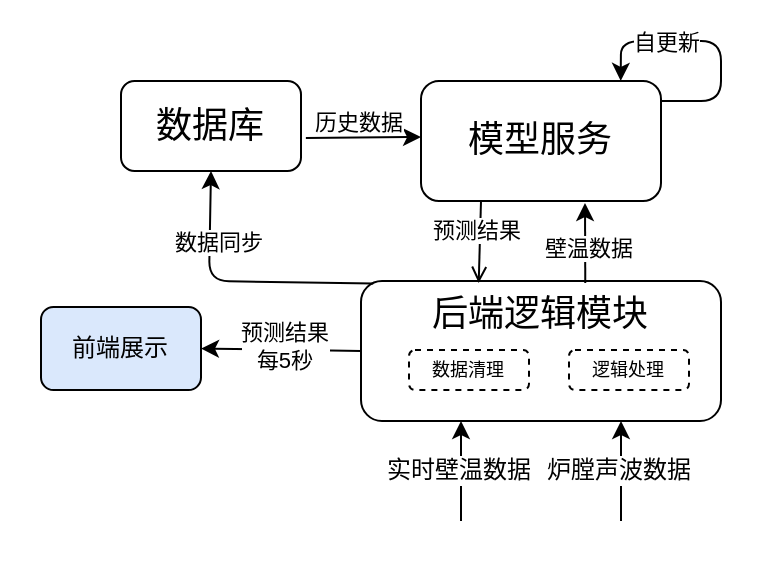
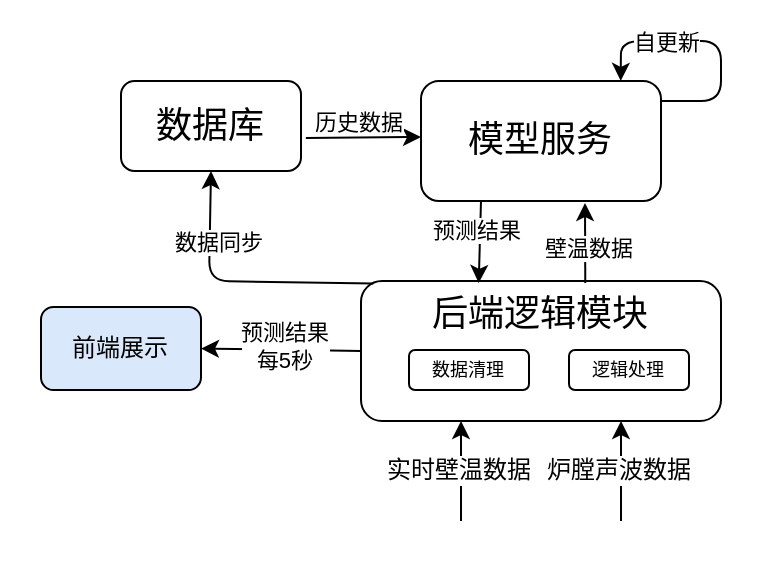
  <mxCell id="0" />
  <mxCell id="1" parent="0" />
  <mxCell id="2" value="&lt;font style=&quot;font-size: 18px;&quot;&gt;后端逻辑模块&lt;/font&gt;" style="rounded=1;whiteSpace=wrap;html=1;horizontal=1;verticalAlign=top;" parent="1" vertex="1"><mxGeometry x="180" y="140" width="180" height="70" as="geometry" /></mxCell>
  <mxCell id="3" value="" style="endArrow=classic;html=1;entryX=0.5;entryY=1;entryDx=0;entryDy=0;" parent="1" edge="1"><mxGeometry width="50" height="50" relative="1" as="geometry"><mxPoint x="230" y="260" as="sourcePoint" /><mxPoint x="230" y="210" as="targetPoint" /></mxGeometry></mxCell>
  <mxCell id="4" value="&lt;font style=&quot;font-size: 12px;&quot;&gt;实时壁温数据&lt;/font&gt;" style="edgeLabel;html=1;align=center;verticalAlign=middle;resizable=0;points=[];" parent="3" vertex="1" connectable="0"><mxGeometry x="-0.2" y="2" relative="1" as="geometry"><mxPoint y="-6" as="offset" /></mxGeometry></mxCell>
  <mxCell id="5" value="&lt;font style=&quot;font-size: 18px;&quot;&gt;数据库&lt;/font&gt;" style="rounded=1;whiteSpace=wrap;html=1;" parent="1" vertex="1"><mxGeometry x="60" y="40" width="90" height="45" as="geometry" /></mxCell>
  <mxCell id="6" value="&lt;font style=&quot;font-size: 18px;&quot;&gt;模型服务&lt;/font&gt;" style="rounded=1;whiteSpace=wrap;html=1;" parent="1" vertex="1"><mxGeometry x="210" y="40" width="120" height="60" as="geometry" /></mxCell>
  <mxCell id="7" value="" style="endArrow=classic;html=1;exitX=0.034;exitY=0.018;exitDx=0;exitDy=0;entryX=0.5;entryY=1;entryDx=0;entryDy=0;exitPerimeter=0;" parent="1" source="2" target="5" edge="1"><mxGeometry width="50" height="50" relative="1" as="geometry"><mxPoint x="360" y="177.5" as="sourcePoint" /><mxPoint x="420" y="177" as="targetPoint" /><Array as="points"><mxPoint x="104" y="140" /></Array></mxGeometry></mxCell>
  <mxCell id="8" value="&lt;font style=&quot;font-size: 11px;&quot;&gt;数据同步&lt;/font&gt;" style="edgeLabel;html=1;align=center;verticalAlign=middle;resizable=0;points=[];" parent="7" vertex="1" connectable="0"><mxGeometry x="0.004" relative="1" as="geometry"><mxPoint x="-9" y="-20" as="offset" /></mxGeometry></mxCell>
  <mxCell id="9" value="" style="endArrow=classic;html=1;exitX=0.623;exitY=0.014;exitDx=0;exitDy=0;exitPerimeter=0;" parent="1" source="2" edge="1"><mxGeometry width="50" height="50" relative="1" as="geometry"><mxPoint x="290" y="140" as="sourcePoint" /><mxPoint x="292" y="101" as="targetPoint" /></mxGeometry></mxCell>
  <mxCell id="10" value="壁温数据" style="edgeLabel;html=1;align=center;verticalAlign=middle;resizable=0;points=[];" parent="9" vertex="1" connectable="0"><mxGeometry x="0.044" y="-1" relative="1" as="geometry"><mxPoint y="4" as="offset" /></mxGeometry></mxCell>
- <mxCell id="11" value="" style="endArrow=open;html=1;exitX=0.25;exitY=1;exitDx=0;exitDy=0;entryX=0.327;entryY=0.014;entryDx=0;entryDy=0;entryPerimeter=0;" parent="1" source="6" target="2" edge="1"><mxGeometry width="50" height="50" relative="1" as="geometry"><mxPoint x="360" y="180" as="sourcePoint" /><mxPoint x="240" y="140" as="targetPoint" /></mxGeometry></mxCell>
+ <mxCell id="11" value="" style="endArrow=classic;html=1;exitX=0.25;exitY=1;exitDx=0;exitDy=0;entryX=0.327;entryY=0.014;entryDx=0;entryDy=0;entryPerimeter=0;" parent="1" source="6" target="2" edge="1"><mxGeometry width="50" height="50" relative="1" as="geometry"><mxPoint x="360" y="180" as="sourcePoint" /><mxPoint x="240" y="140" as="targetPoint" /></mxGeometry></mxCell>
  <mxCell id="12" value="预测结果" style="edgeLabel;html=1;align=center;verticalAlign=middle;resizable=0;points=[];" parent="11" vertex="1" connectable="0"><mxGeometry x="-0.261" y="-2" relative="1" as="geometry"><mxPoint as="offset" /></mxGeometry></mxCell>
  <mxCell id="13" value="" style="endArrow=classic;html=1;exitX=1.027;exitY=0.632;exitDx=0;exitDy=0;exitPerimeter=0;" parent="1" source="5" edge="1"><mxGeometry width="50" height="50" relative="1" as="geometry"><mxPoint x="460" y="150" as="sourcePoint" /><mxPoint x="210" y="68" as="targetPoint" /><Array as="points" /></mxGeometry></mxCell>
  <mxCell id="14" value="历史数据" style="edgeLabel;html=1;align=center;verticalAlign=middle;resizable=0;points=[];" parent="13" vertex="1" connectable="0"><mxGeometry x="0.369" y="2" relative="1" as="geometry"><mxPoint x="-13" y="-6" as="offset" /></mxGeometry></mxCell>
  <mxCell id="15" value="" style="endArrow=classic;html=1;entryX=0.832;entryY=-0.001;entryDx=0;entryDy=0;entryPerimeter=0;" parent="1" target="6" edge="1"><mxGeometry width="50" height="50" relative="1" as="geometry"><mxPoint x="330" y="50" as="sourcePoint" /><mxPoint x="260" y="20" as="targetPoint" /><Array as="points"><mxPoint x="360" y="50" /><mxPoint x="360" y="20" /><mxPoint x="310" y="20" /></Array></mxGeometry></mxCell>
  <mxCell id="16" value="自更新" style="edgeLabel;html=1;align=center;verticalAlign=middle;resizable=0;points=[];" parent="15" vertex="1" connectable="0"><mxGeometry x="0.358" relative="1" as="geometry"><mxPoint as="offset" /></mxGeometry></mxCell>
  <mxCell id="17" value="前端展示" style="rounded=1;whiteSpace=wrap;html=1;fillColor=#dae8fc;" parent="1" vertex="1"><mxGeometry x="20" y="153" width="80" height="41.5" as="geometry" /></mxCell>
  <mxCell id="18" value="" style="endArrow=classic;html=1;exitX=0;exitY=0.5;exitDx=0;exitDy=0;entryX=1;entryY=0.5;entryDx=0;entryDy=0;" parent="1" source="2" target="17" edge="1"><mxGeometry width="50" height="50" relative="1" as="geometry"><mxPoint x="120" y="170" as="sourcePoint" /><mxPoint x="150" y="100" as="targetPoint" /></mxGeometry></mxCell>
  <mxCell id="19" value="预测结果&lt;div&gt;每5秒&lt;/div&gt;" style="edgeLabel;html=1;align=center;verticalAlign=middle;resizable=0;points=[];" parent="18" vertex="1" connectable="0"><mxGeometry x="-0.158" y="-2" relative="1" as="geometry"><mxPoint x="-5" as="offset" /></mxGeometry></mxCell>
  <mxCell id="20" value="" style="endArrow=classic;html=1;entryX=0.5;entryY=1;entryDx=0;entryDy=0;" parent="1" edge="1"><mxGeometry width="50" height="50" relative="1" as="geometry"><mxPoint x="310" y="260" as="sourcePoint" /><mxPoint x="310" y="210" as="targetPoint" /></mxGeometry></mxCell>
  <mxCell id="21" value="&lt;font style=&quot;font-size: 12px;&quot;&gt;炉膛声波数据&lt;/font&gt;" style="edgeLabel;html=1;align=center;verticalAlign=middle;resizable=0;points=[];" parent="20" vertex="1" connectable="0"><mxGeometry x="-0.2" y="2" relative="1" as="geometry"><mxPoint y="-6" as="offset" /></mxGeometry></mxCell>
- <mxCell id="22" value="数据清理" style="rounded=1;whiteSpace=wrap;html=1;fontSize=9;dashed=1;" vertex="1" parent="1"><mxGeometry x="204" y="174.5" width="60" height="20" as="geometry" /></mxCell>
- <mxCell id="23" value="逻辑处理" style="rounded=1;whiteSpace=wrap;html=1;fontSize=9;dashed=1;" vertex="1" parent="1"><mxGeometry x="284" y="174.5" width="60" height="20" as="geometry" /></mxCell>
+ <mxCell id="22" value="数据清理" style="rounded=1;whiteSpace=wrap;html=1;fontSize=9;" vertex="1" parent="1"><mxGeometry x="204" y="174.5" width="60" height="20" as="geometry" /></mxCell>
+ <mxCell id="23" value="逻辑处理" style="rounded=1;whiteSpace=wrap;html=1;fontSize=9;" vertex="1" parent="1"><mxGeometry x="284" y="174.5" width="60" height="20" as="geometry" /></mxCell>
